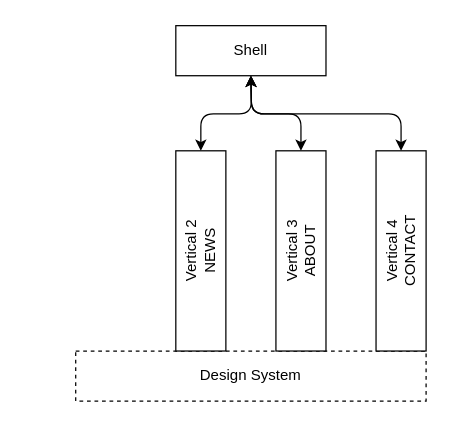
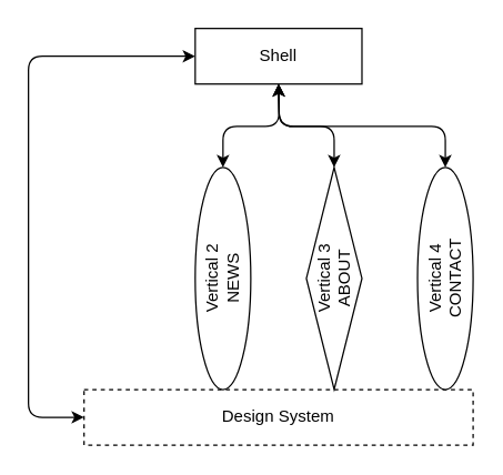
  <mxCell id="0" />
  <mxCell id="1" parent="0" />
+ <mxCell id="2" style="edgeStyle=orthogonalEdgeStyle;html=1;exitX=0;exitY=0.5;exitDx=0;exitDy=0;entryX=0;entryY=0.5;entryDx=0;entryDy=0;startArrow=classic;startFill=1;" edge="1" parent="1" source="3" target="4"><mxGeometry relative="1" as="geometry"><Array as="points"><mxPoint x="20" y="300" /><mxPoint x="20" y="40" /></Array></mxGeometry></mxCell>
  <mxCell id="3" value="Design System" style="rounded=0;whiteSpace=wrap;html=1;dashed=1;" vertex="1" parent="1"><mxGeometry x="60" y="280" width="280" height="40" as="geometry" /></mxCell>
  <mxCell id="4" value="Shell" style="rounded=0;whiteSpace=wrap;html=1;" vertex="1" parent="1"><mxGeometry x="140" y="20" width="120" height="40" as="geometry" /></mxCell>
  <mxCell id="5" style="edgeStyle=orthogonalEdgeStyle;html=1;exitX=0.5;exitY=0;exitDx=0;exitDy=0;startArrow=classic;startFill=1;" edge="1" parent="1" source="6"><mxGeometry relative="1" as="geometry"><mxPoint x="200" y="60" as="targetPoint" /></mxGeometry></mxCell>
- <mxCell id="6" value="Vertical 2&lt;br&gt;NEWS" style="rounded=0;whiteSpace=wrap;html=1;horizontal=0;" vertex="1" parent="1"><mxGeometry x="140" y="120" width="40" height="160" as="geometry" /></mxCell>
+ <mxCell id="6" value="Vertical 2&lt;br&gt;NEWS" style="ellipse;whiteSpace=wrap;html=1;horizontal=0;" vertex="1" parent="1"><mxGeometry x="140" y="120" width="40" height="160" as="geometry" /></mxCell>
  <mxCell id="7" style="edgeStyle=orthogonalEdgeStyle;html=1;exitX=0.5;exitY=0;exitDx=0;exitDy=0;startArrow=classic;startFill=1;" edge="1" parent="1" source="8"><mxGeometry relative="1" as="geometry"><mxPoint x="200" y="60" as="targetPoint" /></mxGeometry></mxCell>
- <mxCell id="8" value="Vertical 3&lt;br&gt;ABOUT" style="rounded=0;whiteSpace=wrap;html=1;horizontal=0;" vertex="1" parent="1"><mxGeometry x="220" y="120" width="40" height="160" as="geometry" /></mxCell>
+ <mxCell id="8" value="Vertical 3&lt;br&gt;ABOUT" style="rhombus;whiteSpace=wrap;html=1;horizontal=0;" vertex="1" parent="1"><mxGeometry x="220" y="120" width="40" height="160" as="geometry" /></mxCell>
  <mxCell id="9" style="edgeStyle=orthogonalEdgeStyle;html=1;exitX=0.5;exitY=0;exitDx=0;exitDy=0;startArrow=classic;startFill=1;" edge="1" parent="1" source="10"><mxGeometry relative="1" as="geometry"><mxPoint x="200" y="60" as="targetPoint" /></mxGeometry></mxCell>
- <mxCell id="10" value="Vertical 4&lt;br&gt;CONTACT" style="rounded=0;whiteSpace=wrap;html=1;horizontal=0;" vertex="1" parent="1"><mxGeometry x="300" y="120" width="40" height="160" as="geometry" /></mxCell>
+ <mxCell id="10" value="Vertical 4&lt;br&gt;CONTACT" style="ellipse;whiteSpace=wrap;html=1;horizontal=0;" vertex="1" parent="1"><mxGeometry x="300" y="120" width="40" height="160" as="geometry" /></mxCell>
